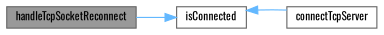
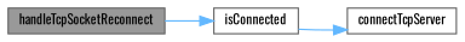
  digraph {
    fontname=Oswald
    rankdir=LR
    node [color=grey40 fillcolor=white fontname=Oswald fontsize=10 shape=box style=filled]
    edge [color=steelblue1 fontname=Oswald fontsize=10 labelfontname=Helvetica labelfontsize=10 style=solid]
    n1 [color=gray40 fillcolor=grey60 fontcolor=black height=0.2 label=handleTcpSocketReconnect width=0.4]
    n2 [height=0.2 label=isConnected width=0.4]
    n3 [height=0.2 label=connectTcpServer width=0.4]
    n1 -> n2
-   n3 -> n2
+   n2 -> n3
  }
